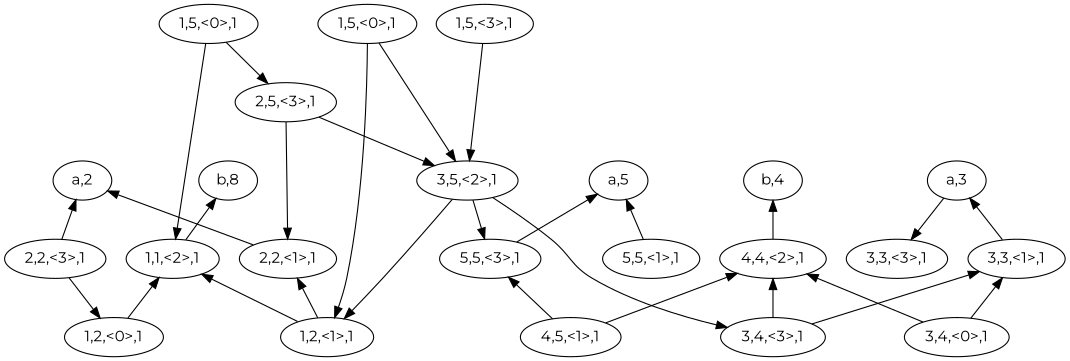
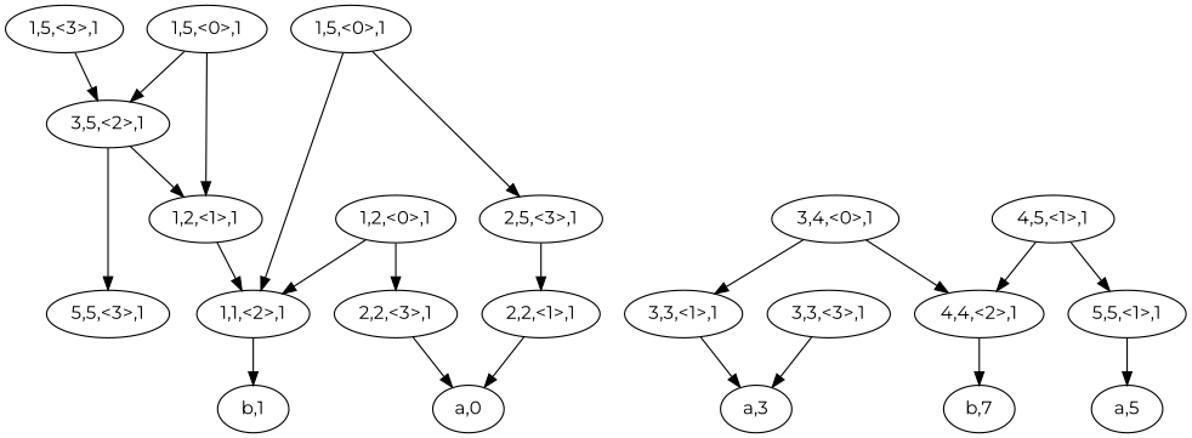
  digraph {
    fontname=Montserrat
    node [fontname=Montserrat]
    edge [fontname=Montserrat]
-   n1 [label="b,8"]
-   n2 [label="a,2"]
+   n1 [label="b,1"]
+   n2 [label="a,0"]
    n3 [label="a,3"]
-   n4 [label="b,4"]
+   n4 [label="b,7"]
    n5 [label="a,5"]
    n6 [label="1,1,<2>,1"]
    n7 [label="2,2,<1>,1"]
    n8 [label="2,2,<3>,1"]
    n9 [label="3,3,<1>,1"]
    n10 [label="3,3,<3>,1"]
    n11 [label="4,4,<2>,1"]
    n12 [label="5,5,<1>,1"]
    n13 [label="5,5,<3>,1"]
    n14 [label="1,2,<1>,1"]
    n15 [label="1,2,<0>,1"]
    n16 [label="3,4,<0>,1"]
-   n17 [label="3,4,<3>,1"]
    n18 [label="4,5,<1>,1"]
    n19 [label="3,5,<2>,1"]
    n20 [label="2,5,<3>,1"]
    n21 [label="1,5,<0>,1"]
    n22 [label="1,5,<0>,1"]
    n23 [label="1,5,<3>,1"]
    subgraph sub_1 {
      rank=same
      n1
      n2
      n3
      n4
      n5
    }
    subgraph sub_2 {
      rank=same
      n6
      n7
      n8
      n9
      n10
      n11
      n12
      n13
    }
    subgraph sub_3 {
      rank=same
      n14
      n15
      n16
-     n17
      n18
    }
    subgraph sub_4 {
      rank=same
      n19
    }
    subgraph sub_5 {
      rank=same
      n20
    }
    subgraph sub_6 {
      rank=same
      n21
      n22
      n23
    }
    n6 -> n1
    n7 -> n2
    n8 -> n2
    n9 -> n3
-   n3 -> n10
+   n10 -> n3
    n11 -> n4
    n12 -> n5
-   n13 -> n5
    n14 -> n6
-   n14 -> n7
    n15 -> n6
-   n8 -> n15
+   n15 -> n8
    n16 -> n9
    n16 -> n11
-   n17 -> n9
-   n17 -> n11
    n18 -> n11
-   n18 -> n13
+   n18 -> n12
    n19 -> n13
    n19 -> n14
-   n19 -> n17
    n20 -> n7
-   n20 -> n19
    n21 -> n6
    n21 -> n20
    n22 -> n14
    n22 -> n19
    n23 -> n19
  }
